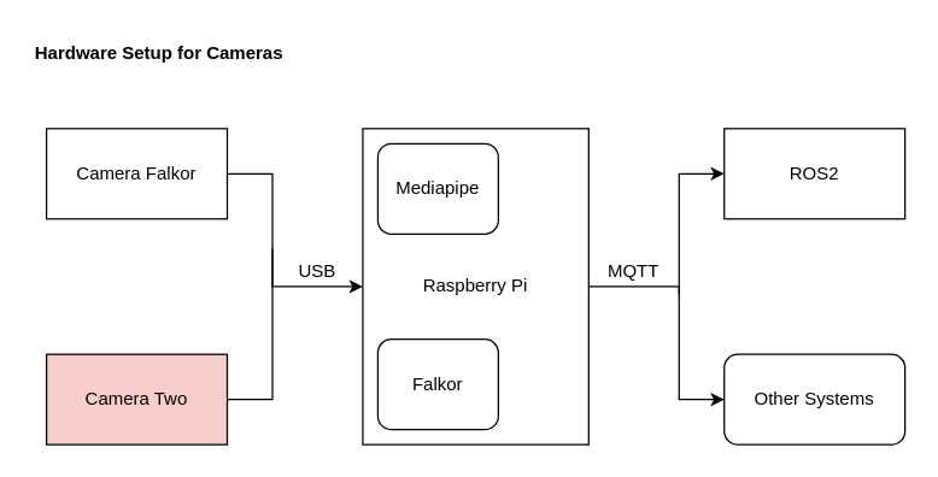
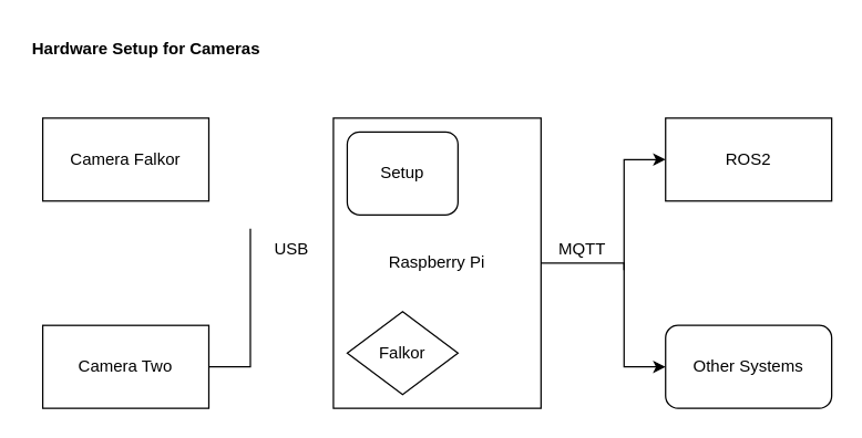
  <mxCell id="0" />
  <mxCell id="1" parent="0" />
  <mxCell id="2" value="Camera Falkor" style="rounded=0;whiteSpace=wrap;html=1;" vertex="1" parent="1"><mxGeometry x="30" y="85" width="120" height="60" as="geometry" /></mxCell>
- <mxCell id="3" value="Camera Two" style="rounded=0;whiteSpace=wrap;html=1;fillColor=#f8cecc;" vertex="1" parent="1"><mxGeometry x="30" y="235" width="120" height="60" as="geometry" /></mxCell>
+ <mxCell id="3" value="Camera Two" style="rounded=0;whiteSpace=wrap;html=1;" vertex="1" parent="1"><mxGeometry x="30" y="235" width="120" height="60" as="geometry" /></mxCell>
  <mxCell id="4" value="Raspberry Pi" style="rounded=0;whiteSpace=wrap;html=1;" vertex="1" parent="1"><mxGeometry x="240" y="85" width="150" height="210" as="geometry" /></mxCell>
- <mxCell id="5" value="" style="endArrow=classic;html=1;rounded=0;exitX=1;exitY=0.5;exitDx=0;exitDy=0;entryX=0;entryY=0.5;entryDx=0;entryDy=0;" edge="1" parent="1" source="2" target="4"><mxGeometry width="50" height="50" relative="1" as="geometry"><mxPoint x="210" y="265" as="sourcePoint" /><mxPoint x="260" y="215" as="targetPoint" /><Array as="points"><mxPoint x="180" y="115" /><mxPoint x="180" y="190" /></Array></mxGeometry></mxCell>
  <mxCell id="6" value="" style="endArrow=none;html=1;rounded=0;exitX=1;exitY=0.5;exitDx=0;exitDy=0;" edge="1" parent="1" source="3"><mxGeometry width="50" height="50" relative="1" as="geometry"><mxPoint x="210" y="265" as="sourcePoint" /><mxPoint x="180" y="165" as="targetPoint" /><Array as="points"><mxPoint x="180" y="265" /></Array></mxGeometry></mxCell>
- <mxCell id="7" value="Mediapipe" style="rounded=1;whiteSpace=wrap;html=1;" vertex="1" parent="1"><mxGeometry x="250" y="95" width="80" height="60" as="geometry" /></mxCell>
- <mxCell id="8" value="Falkor" style="rounded=1;whiteSpace=wrap;html=1;" vertex="1" parent="1"><mxGeometry x="250" y="225" width="80" height="60" as="geometry" /></mxCell>
+ <mxCell id="7" value="Setup" style="rounded=1;whiteSpace=wrap;html=1;" vertex="1" parent="1"><mxGeometry x="250" y="95" width="80" height="60" as="geometry" /></mxCell>
+ <mxCell id="8" value="Falkor" style="rhombus;whiteSpace=wrap;html=1;" vertex="1" parent="1"><mxGeometry x="250" y="225" width="80" height="60" as="geometry" /></mxCell>
  <mxCell id="9" value="ROS2" style="rounded=0;whiteSpace=wrap;html=1;" vertex="1" parent="1"><mxGeometry x="480" y="85" width="120" height="60" as="geometry" /></mxCell>
  <mxCell id="10" value="Other Systems" style="whiteSpace=wrap;html=1;rounded=1;" vertex="1" parent="1"><mxGeometry x="480" y="235" width="120" height="60" as="geometry" /></mxCell>
  <mxCell id="11" value="USB" style="text;html=1;strokeColor=none;fillColor=none;align=center;verticalAlign=middle;whiteSpace=wrap;rounded=0;" vertex="1" parent="1"><mxGeometry x="180" y="165" width="60" height="30" as="geometry" /></mxCell>
  <mxCell id="12" value="" style="endArrow=classic;html=1;rounded=0;entryX=0;entryY=0.5;entryDx=0;entryDy=0;exitX=1;exitY=0.5;exitDx=0;exitDy=0;" edge="1" parent="1" source="4" target="10"><mxGeometry width="50" height="50" relative="1" as="geometry"><mxPoint x="210" y="265" as="sourcePoint" /><mxPoint x="260" y="215" as="targetPoint" /><Array as="points"><mxPoint x="450" y="190" /><mxPoint x="450" y="265" /></Array></mxGeometry></mxCell>
  <mxCell id="13" value="" style="endArrow=classic;html=1;rounded=0;entryX=0;entryY=0.5;entryDx=0;entryDy=0;" edge="1" parent="1" target="9"><mxGeometry width="50" height="50" relative="1" as="geometry"><mxPoint x="450" y="195" as="sourcePoint" /><mxPoint x="260" y="215" as="targetPoint" /><Array as="points"><mxPoint x="450" y="115" /></Array></mxGeometry></mxCell>
  <mxCell id="14" value="MQTT" style="text;html=1;strokeColor=none;fillColor=none;align=center;verticalAlign=middle;whiteSpace=wrap;rounded=0;" vertex="1" parent="1"><mxGeometry x="390" y="165" width="60" height="30" as="geometry" /></mxCell>
  <mxCell id="15" value="Hardware Setup for Cameras" style="text;html=1;strokeColor=none;fillColor=none;align=center;verticalAlign=middle;whiteSpace=wrap;rounded=0;fontStyle=1" vertex="1" parent="1"><mxGeometry x="20" y="20" width="170" height="30" as="geometry" /></mxCell>
